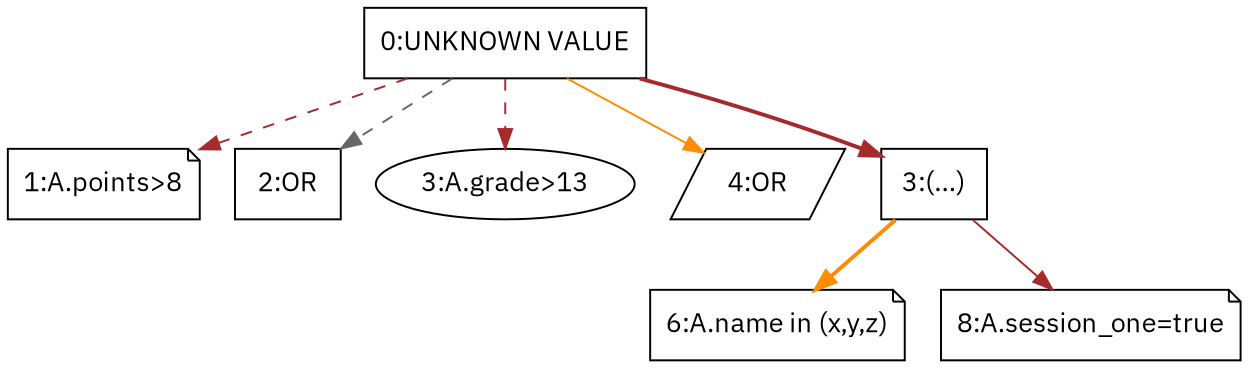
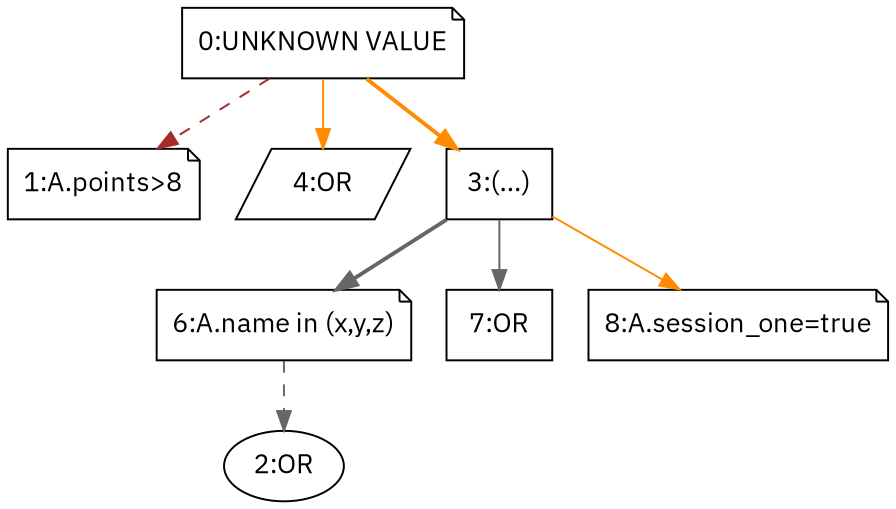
  digraph {
    fontname="IBM Plex Sans"
    node [fontname="IBM Plex Sans" shape=note]
    edge [color=brown fontname="IBM Plex Sans" style=dashed]
-   n1 [label="0:UNKNOWN VALUE" shape=box]
+   n1 [label="0:UNKNOWN VALUE"]
    n2 [label="1:A.points>8"]
-   n3 [label="2:OR" shape=box]
-   n4 [label="3:A.grade>13" shape=ellipse]
+   n3 [label="2:OR" shape=ellipse]
    n5 [label="4:OR" shape=parallelogram]
    n6 [label="3:(...)" shape=box]
    n7 [label="6:A.name in (x,y,z)"]
+   n8 [label="7:OR" shape=box]
    n9 [label="8:A.session_one=true"]
    n1 -> n2
-   n1 -> n3 [color=gray40]
-   n1 -> n4
+   n7 -> n3 [color=gray40]
    n1 -> n5 [color=darkorange style=solid]
-   n1 -> n6 [style=bold]
-   n6 -> n7 [color=darkorange style=bold]
-   n6 -> n9 [style=solid]
+   n1 -> n6 [color=darkorange style=bold]
+   n6 -> n7 [color=gray40 style=bold]
+   n6 -> n8 [color=gray40 style=solid]
+   n6 -> n9 [color=darkorange style=solid]
  }
